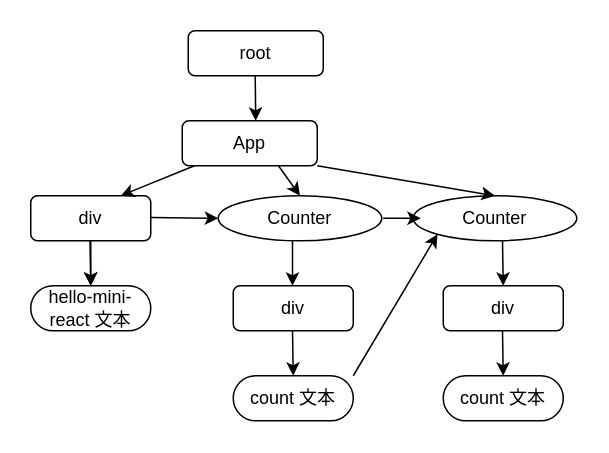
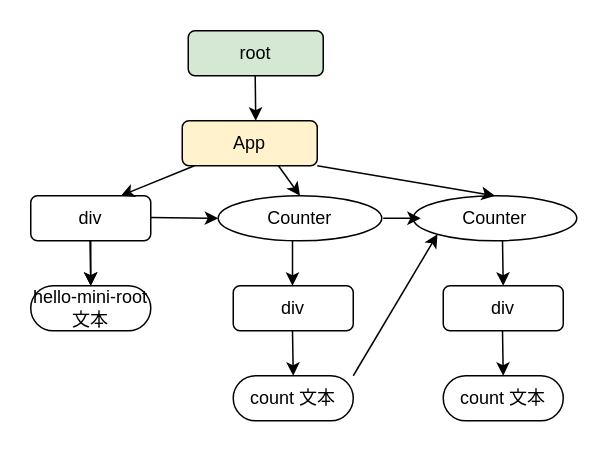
  <mxCell id="0" />
  <mxCell id="1" parent="0" />
- <mxCell id="2" value="root" style="rounded=1;whiteSpace=wrap;html=1;" parent="1" vertex="1"><mxGeometry x="125" y="20" width="90" height="30" as="geometry" /></mxCell>
+ <mxCell id="2" value="root" style="rounded=1;whiteSpace=wrap;html=1;fillColor=#d5e8d4;" parent="1" vertex="1"><mxGeometry x="125" y="20" width="90" height="30" as="geometry" /></mxCell>
  <mxCell id="3" value="" style="edgeStyle=none;html=1;" parent="1" source="4" target="5" edge="1"><mxGeometry relative="1" as="geometry" /></mxCell>
  <mxCell id="4" value="div" style="rounded=1;whiteSpace=wrap;html=1;" parent="1" vertex="1"><mxGeometry x="20" y="130" width="80" height="30" as="geometry" /></mxCell>
- <mxCell id="5" value="hello-mini-react 文本" style="rounded=1;whiteSpace=wrap;html=1;arcSize=50;" parent="1" vertex="1"><mxGeometry x="20" y="190" width="80" height="30" as="geometry" /></mxCell>
+ <mxCell id="5" value="hello-mini-root 文本" style="rounded=1;whiteSpace=wrap;html=1;arcSize=50;" parent="1" vertex="1"><mxGeometry x="20" y="190" width="80" height="30" as="geometry" /></mxCell>
  <mxCell id="6" value="div" style="rounded=1;whiteSpace=wrap;html=1;" parent="1" vertex="1"><mxGeometry x="155" y="190" width="80" height="30" as="geometry" /></mxCell>
  <mxCell id="7" value="count 文本" style="rounded=1;whiteSpace=wrap;html=1;arcSize=50;" parent="1" vertex="1"><mxGeometry x="155" y="250" width="80" height="30" as="geometry" /></mxCell>
  <mxCell id="8" value="" style="endArrow=classic;html=1;" parent="1" edge="1"><mxGeometry width="50" height="50" relative="1" as="geometry"><mxPoint x="59.5" y="160" as="sourcePoint" /><mxPoint x="60" y="190" as="targetPoint" /></mxGeometry></mxCell>
  <mxCell id="9" value="" style="endArrow=classic;html=1;" parent="1" edge="1"><mxGeometry width="50" height="50" relative="1" as="geometry"><mxPoint x="194.5" y="160" as="sourcePoint" /><mxPoint x="194.5" y="190" as="targetPoint" /></mxGeometry></mxCell>
  <mxCell id="10" value="" style="endArrow=classic;html=1;" parent="1" edge="1"><mxGeometry width="50" height="50" relative="1" as="geometry"><mxPoint x="194.5" y="220" as="sourcePoint" /><mxPoint x="195" y="250" as="targetPoint" /></mxGeometry></mxCell>
  <mxCell id="11" value="Counter" style="ellipse;whiteSpace=wrap;html=1;" parent="1" vertex="1"><mxGeometry x="145" y="130" width="109" height="30" as="geometry" /></mxCell>
  <mxCell id="12" style="edgeStyle=none;html=1;entryX=0.75;entryY=0;entryDx=0;entryDy=0;" parent="1" source="13" target="4" edge="1"><mxGeometry relative="1" as="geometry" /></mxCell>
- <mxCell id="13" value="App" style="rounded=1;whiteSpace=wrap;html=1;" parent="1" vertex="1"><mxGeometry x="121" y="80" width="90" height="30" as="geometry" /></mxCell>
+ <mxCell id="13" value="App" style="rounded=1;whiteSpace=wrap;html=1;fillColor=#fff2cc;" parent="1" vertex="1"><mxGeometry x="121" y="80" width="90" height="30" as="geometry" /></mxCell>
  <mxCell id="14" style="edgeStyle=none;html=1;entryX=0.5;entryY=0;entryDx=0;entryDy=0;" parent="1" target="11" edge="1"><mxGeometry relative="1" as="geometry"><mxPoint x="185.143" y="110" as="sourcePoint" /><mxPoint x="231" y="140" as="targetPoint" /></mxGeometry></mxCell>
  <mxCell id="15" style="edgeStyle=none;html=1;" parent="1" edge="1"><mxGeometry relative="1" as="geometry"><mxPoint x="169.643" y="50" as="sourcePoint" /><mxPoint x="170" y="80" as="targetPoint" /></mxGeometry></mxCell>
  <mxCell id="16" value="div" style="rounded=1;whiteSpace=wrap;html=1;" vertex="1" parent="1"><mxGeometry x="295" y="190" width="80" height="30" as="geometry" /></mxCell>
  <mxCell id="17" value="count 文本" style="rounded=1;whiteSpace=wrap;html=1;arcSize=50;" vertex="1" parent="1"><mxGeometry x="295" y="250" width="80" height="30" as="geometry" /></mxCell>
  <mxCell id="18" value="" style="endArrow=classic;html=1;" edge="1" parent="1"><mxGeometry width="50" height="50" relative="1" as="geometry"><mxPoint x="334.5" y="160" as="sourcePoint" /><mxPoint x="335" y="190" as="targetPoint" /></mxGeometry></mxCell>
  <mxCell id="19" value="" style="endArrow=classic;html=1;" edge="1" parent="1"><mxGeometry width="50" height="50" relative="1" as="geometry"><mxPoint x="334.5" y="220" as="sourcePoint" /><mxPoint x="335" y="250" as="targetPoint" /></mxGeometry></mxCell>
  <mxCell id="20" value="Counter" style="ellipse;whiteSpace=wrap;html=1;" vertex="1" parent="1"><mxGeometry x="275" y="130" width="109" height="30" as="geometry" /></mxCell>
  <mxCell id="21" value="" style="endArrow=classic;html=1;entryX=0.5;entryY=0;entryDx=0;entryDy=0;exitX=1;exitY=1;exitDx=0;exitDy=0;" edge="1" parent="1" source="13" target="20"><mxGeometry width="50" height="50" relative="1" as="geometry"><mxPoint x="211" y="100" as="sourcePoint" /><mxPoint x="241" y="160" as="targetPoint" /></mxGeometry></mxCell>
  <mxCell id="22" value="" style="endArrow=classic;html=1;entryX=0;entryY=0.5;entryDx=0;entryDy=0;" edge="1" parent="1" target="11"><mxGeometry width="50" height="50" relative="1" as="geometry"><mxPoint x="100" y="144.5" as="sourcePoint" /><mxPoint x="150" y="144.5" as="targetPoint" /></mxGeometry></mxCell>
  <mxCell id="23" value="" style="endArrow=classic;html=1;entryX=0;entryY=0.5;entryDx=0;entryDy=0;" edge="1" parent="1"><mxGeometry width="50" height="50" relative="1" as="geometry"><mxPoint x="255" y="145" as="sourcePoint" /><mxPoint x="280" y="145" as="targetPoint" /></mxGeometry></mxCell>
  <mxCell id="24" value="" style="endArrow=classic;html=1;entryX=0;entryY=1;entryDx=0;entryDy=0;" edge="1" parent="1" target="20"><mxGeometry width="50" height="50" relative="1" as="geometry"><mxPoint x="235" y="250" as="sourcePoint" /><mxPoint x="285" y="170" as="targetPoint" /></mxGeometry></mxCell>
